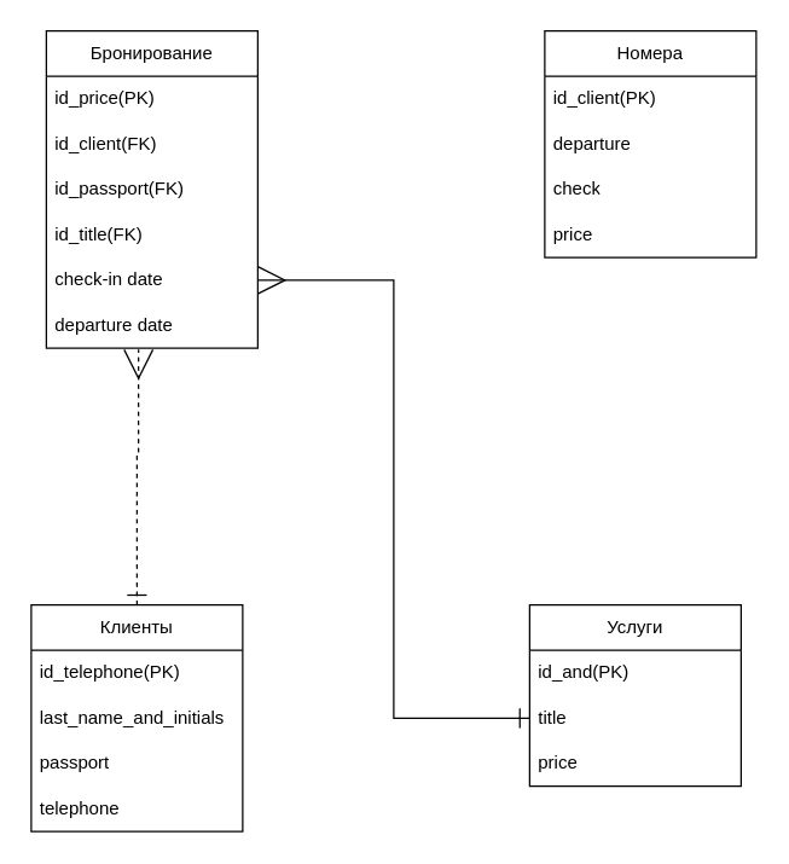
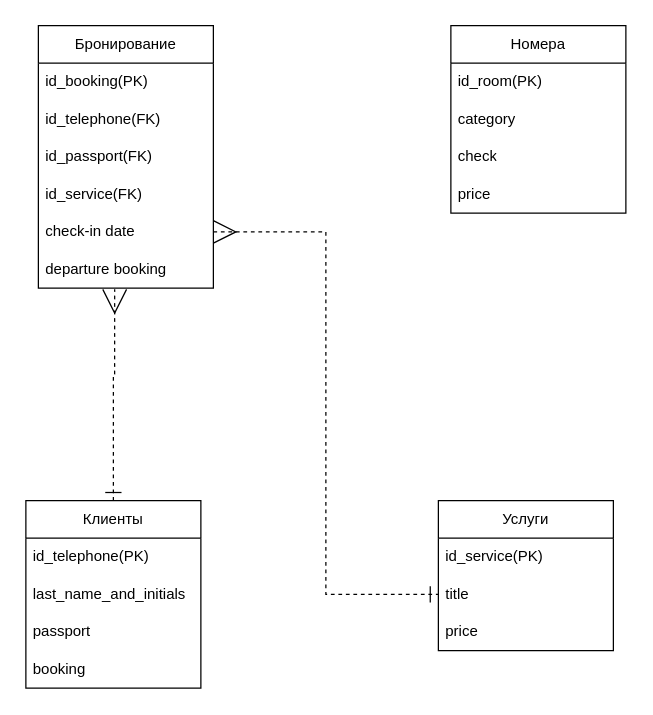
  <mxCell id="0" />
  <mxCell id="1" parent="0" />
  <mxCell id="2" value="Номера" style="swimlane;fontStyle=0;childLayout=stackLayout;horizontal=1;startSize=30;horizontalStack=0;resizeParent=1;resizeParentMax=0;resizeLast=0;collapsible=1;marginBottom=0;whiteSpace=wrap;html=1;" parent="1" vertex="1"><mxGeometry x="360" y="20" width="140" height="150" as="geometry" /></mxCell>
- <mxCell id="3" value="id_client(PK)" style="text;strokeColor=none;fillColor=none;align=left;verticalAlign=middle;spacingLeft=4;spacingRight=4;overflow=hidden;points=[[0,0.5],[1,0.5]];portConstraint=eastwest;rotatable=0;whiteSpace=wrap;html=1;" parent="2" vertex="1"><mxGeometry y="30" width="140" height="30" as="geometry" /></mxCell>
- <mxCell id="4" value="departure" style="text;strokeColor=none;fillColor=none;align=left;verticalAlign=middle;spacingLeft=4;spacingRight=4;overflow=hidden;points=[[0,0.5],[1,0.5]];portConstraint=eastwest;rotatable=0;whiteSpace=wrap;html=1;" parent="2" vertex="1"><mxGeometry y="60" width="140" height="30" as="geometry" /></mxCell>
+ <mxCell id="3" value="id_room(PK)" style="text;strokeColor=none;fillColor=none;align=left;verticalAlign=middle;spacingLeft=4;spacingRight=4;overflow=hidden;points=[[0,0.5],[1,0.5]];portConstraint=eastwest;rotatable=0;whiteSpace=wrap;html=1;" parent="2" vertex="1"><mxGeometry y="30" width="140" height="30" as="geometry" /></mxCell>
+ <mxCell id="4" value="category" style="text;strokeColor=none;fillColor=none;align=left;verticalAlign=middle;spacingLeft=4;spacingRight=4;overflow=hidden;points=[[0,0.5],[1,0.5]];portConstraint=eastwest;rotatable=0;whiteSpace=wrap;html=1;" parent="2" vertex="1"><mxGeometry y="60" width="140" height="30" as="geometry" /></mxCell>
  <mxCell id="5" value="сheck" style="text;strokeColor=none;fillColor=none;align=left;verticalAlign=middle;spacingLeft=4;spacingRight=4;overflow=hidden;points=[[0,0.5],[1,0.5]];portConstraint=eastwest;rotatable=0;whiteSpace=wrap;html=1;" parent="2" vertex="1"><mxGeometry y="90" width="140" height="30" as="geometry" /></mxCell>
  <mxCell id="6" value="price" style="text;strokeColor=none;fillColor=none;align=left;verticalAlign=middle;spacingLeft=4;spacingRight=4;overflow=hidden;points=[[0,0.5],[1,0.5]];portConstraint=eastwest;rotatable=0;whiteSpace=wrap;html=1;" parent="2" vertex="1"><mxGeometry y="120" width="140" height="30" as="geometry" /></mxCell>
  <mxCell id="7" style="edgeStyle=orthogonalEdgeStyle;rounded=0;orthogonalLoop=1;jettySize=auto;html=1;exitX=0.5;exitY=0;exitDx=0;exitDy=0;endArrow=ERmany;endFill=0;endSize=17;entryX=0.436;entryY=1.033;entryDx=0;entryDy=0;entryPerimeter=0;startArrow=ERone;startFill=0;startSize=11;dashed=1;" parent="1" source="8" target="23" edge="1"><mxGeometry relative="1" as="geometry"><mxPoint x="90" y="200" as="targetPoint" /><mxPoint x="90" y="390" as="sourcePoint" /><Array as="points"><mxPoint x="90" y="300" /><mxPoint x="91" y="300" /></Array></mxGeometry></mxCell>
  <mxCell id="8" value="Клиенты" style="swimlane;fontStyle=0;childLayout=stackLayout;horizontal=1;startSize=30;horizontalStack=0;resizeParent=1;resizeParentMax=0;resizeLast=0;collapsible=1;marginBottom=0;whiteSpace=wrap;html=1;" parent="1" vertex="1"><mxGeometry x="20" y="400" width="140" height="150" as="geometry" /></mxCell>
  <mxCell id="9" value="id_telephone(PK)" style="text;strokeColor=none;fillColor=none;align=left;verticalAlign=middle;spacingLeft=4;spacingRight=4;overflow=hidden;points=[[0,0.5],[1,0.5]];portConstraint=eastwest;rotatable=0;whiteSpace=wrap;html=1;" parent="8" vertex="1"><mxGeometry y="30" width="140" height="30" as="geometry" /></mxCell>
  <mxCell id="10" value="last_name_and_initials" style="text;strokeColor=none;fillColor=none;align=left;verticalAlign=middle;spacingLeft=4;spacingRight=4;overflow=hidden;points=[[0,0.5],[1,0.5]];portConstraint=eastwest;rotatable=0;whiteSpace=wrap;html=1;" parent="8" vertex="1"><mxGeometry y="60" width="140" height="30" as="geometry" /></mxCell>
  <mxCell id="11" value="passport" style="text;strokeColor=none;fillColor=none;align=left;verticalAlign=middle;spacingLeft=4;spacingRight=4;overflow=hidden;points=[[0,0.5],[1,0.5]];portConstraint=eastwest;rotatable=0;whiteSpace=wrap;html=1;" parent="8" vertex="1"><mxGeometry y="90" width="140" height="30" as="geometry" /></mxCell>
- <mxCell id="12" value="telephone" style="text;strokeColor=none;fillColor=none;align=left;verticalAlign=middle;spacingLeft=4;spacingRight=4;overflow=hidden;points=[[0,0.5],[1,0.5]];portConstraint=eastwest;rotatable=0;whiteSpace=wrap;html=1;" parent="8" vertex="1"><mxGeometry y="120" width="140" height="30" as="geometry" /></mxCell>
+ <mxCell id="12" value="booking" style="text;strokeColor=none;fillColor=none;align=left;verticalAlign=middle;spacingLeft=4;spacingRight=4;overflow=hidden;points=[[0,0.5],[1,0.5]];portConstraint=eastwest;rotatable=0;whiteSpace=wrap;html=1;" parent="8" vertex="1"><mxGeometry y="120" width="140" height="30" as="geometry" /></mxCell>
  <mxCell id="13" value="Услуги" style="swimlane;fontStyle=0;childLayout=stackLayout;horizontal=1;startSize=30;horizontalStack=0;resizeParent=1;resizeParentMax=0;resizeLast=0;collapsible=1;marginBottom=0;whiteSpace=wrap;html=1;" parent="1" vertex="1"><mxGeometry x="350" y="400" width="140" height="120" as="geometry" /></mxCell>
- <mxCell id="14" value="id_and(PK)" style="text;strokeColor=none;fillColor=none;align=left;verticalAlign=middle;spacingLeft=4;spacingRight=4;overflow=hidden;points=[[0,0.5],[1,0.5]];portConstraint=eastwest;rotatable=0;whiteSpace=wrap;html=1;" parent="13" vertex="1"><mxGeometry y="30" width="140" height="30" as="geometry" /></mxCell>
+ <mxCell id="14" value="id_service(PK)" style="text;strokeColor=none;fillColor=none;align=left;verticalAlign=middle;spacingLeft=4;spacingRight=4;overflow=hidden;points=[[0,0.5],[1,0.5]];portConstraint=eastwest;rotatable=0;whiteSpace=wrap;html=1;" parent="13" vertex="1"><mxGeometry y="30" width="140" height="30" as="geometry" /></mxCell>
  <mxCell id="15" value="title" style="text;strokeColor=none;fillColor=none;align=left;verticalAlign=middle;spacingLeft=4;spacingRight=4;overflow=hidden;points=[[0,0.5],[1,0.5]];portConstraint=eastwest;rotatable=0;whiteSpace=wrap;html=1;" parent="13" vertex="1"><mxGeometry y="60" width="140" height="30" as="geometry" /></mxCell>
  <mxCell id="16" value="price" style="text;strokeColor=none;fillColor=none;align=left;verticalAlign=middle;spacingLeft=4;spacingRight=4;overflow=hidden;points=[[0,0.5],[1,0.5]];portConstraint=eastwest;rotatable=0;whiteSpace=wrap;html=1;" parent="13" vertex="1"><mxGeometry y="90" width="140" height="30" as="geometry" /></mxCell>
  <mxCell id="17" value="Бронирование" style="swimlane;fontStyle=0;childLayout=stackLayout;horizontal=1;startSize=30;horizontalStack=0;resizeParent=1;resizeParentMax=0;resizeLast=0;collapsible=1;marginBottom=0;whiteSpace=wrap;html=1;" parent="1" vertex="1"><mxGeometry x="30" y="20" width="140" height="210" as="geometry" /></mxCell>
- <mxCell id="18" value="id_price(PK)" style="text;strokeColor=none;fillColor=none;align=left;verticalAlign=middle;spacingLeft=4;spacingRight=4;overflow=hidden;points=[[0,0.5],[1,0.5]];portConstraint=eastwest;rotatable=0;whiteSpace=wrap;html=1;" parent="17" vertex="1"><mxGeometry y="30" width="140" height="30" as="geometry" /></mxCell>
- <mxCell id="19" value="id_client(FK)" style="text;strokeColor=none;fillColor=none;align=left;verticalAlign=middle;spacingLeft=4;spacingRight=4;overflow=hidden;points=[[0,0.5],[1,0.5]];portConstraint=eastwest;rotatable=0;whiteSpace=wrap;html=1;" parent="17" vertex="1"><mxGeometry y="60" width="140" height="30" as="geometry" /></mxCell>
+ <mxCell id="18" value="id_booking(PK)" style="text;strokeColor=none;fillColor=none;align=left;verticalAlign=middle;spacingLeft=4;spacingRight=4;overflow=hidden;points=[[0,0.5],[1,0.5]];portConstraint=eastwest;rotatable=0;whiteSpace=wrap;html=1;" parent="17" vertex="1"><mxGeometry y="30" width="140" height="30" as="geometry" /></mxCell>
+ <mxCell id="19" value="id_telephone(FK)" style="text;strokeColor=none;fillColor=none;align=left;verticalAlign=middle;spacingLeft=4;spacingRight=4;overflow=hidden;points=[[0,0.5],[1,0.5]];portConstraint=eastwest;rotatable=0;whiteSpace=wrap;html=1;" parent="17" vertex="1"><mxGeometry y="60" width="140" height="30" as="geometry" /></mxCell>
  <mxCell id="20" value="id_passport(FK)" style="text;strokeColor=none;fillColor=none;align=left;verticalAlign=middle;spacingLeft=4;spacingRight=4;overflow=hidden;points=[[0,0.5],[1,0.5]];portConstraint=eastwest;rotatable=0;whiteSpace=wrap;html=1;" parent="17" vertex="1"><mxGeometry y="90" width="140" height="30" as="geometry" /></mxCell>
- <mxCell id="21" value="id_title(FK)" style="text;strokeColor=none;fillColor=none;align=left;verticalAlign=middle;spacingLeft=4;spacingRight=4;overflow=hidden;points=[[0,0.5],[1,0.5]];portConstraint=eastwest;rotatable=0;whiteSpace=wrap;html=1;" parent="17" vertex="1"><mxGeometry y="120" width="140" height="30" as="geometry" /></mxCell>
+ <mxCell id="21" value="id_service(FK)" style="text;strokeColor=none;fillColor=none;align=left;verticalAlign=middle;spacingLeft=4;spacingRight=4;overflow=hidden;points=[[0,0.5],[1,0.5]];portConstraint=eastwest;rotatable=0;whiteSpace=wrap;html=1;" parent="17" vertex="1"><mxGeometry y="120" width="140" height="30" as="geometry" /></mxCell>
  <mxCell id="22" value="&lt;span style=&quot;white-space-collapse: preserve;&quot; data-src-align=&quot;5:6&quot; class=&quot;EzKURWReUAB5oZgtQNkl&quot;&gt;сheck&lt;/span&gt;&lt;span style=&quot;white-space-collapse: preserve;&quot;&gt;-in &lt;/span&gt;&lt;span style=&quot;white-space-collapse: preserve;&quot; data-src-align=&quot;0:4&quot; class=&quot;EzKURWReUAB5oZgtQNkl&quot;&gt;date&lt;/span&gt;" style="text;strokeColor=none;fillColor=none;align=left;verticalAlign=middle;spacingLeft=4;spacingRight=4;overflow=hidden;points=[[0,0.5],[1,0.5]];portConstraint=eastwest;rotatable=0;whiteSpace=wrap;html=1;" parent="17" vertex="1"><mxGeometry y="150" width="140" height="30" as="geometry" /></mxCell>
- <mxCell id="23" value="departure date" style="text;strokeColor=none;fillColor=none;align=left;verticalAlign=middle;spacingLeft=4;spacingRight=4;overflow=hidden;points=[[0,0.5],[1,0.5]];portConstraint=eastwest;rotatable=0;whiteSpace=wrap;html=1;" parent="17" vertex="1"><mxGeometry y="180" width="140" height="30" as="geometry" /></mxCell>
- <mxCell id="24" style="edgeStyle=orthogonalEdgeStyle;rounded=0;orthogonalLoop=1;jettySize=auto;html=1;exitX=1;exitY=0.5;exitDx=0;exitDy=0;entryX=0;entryY=0.5;entryDx=0;entryDy=0;endArrow=ERone;endFill=0;startArrow=ERmany;startFill=0;endSize=11;startSize=16;" parent="1" source="22" target="15" edge="1"><mxGeometry relative="1" as="geometry" /></mxCell>
+ <mxCell id="23" value="departure booking" style="text;strokeColor=none;fillColor=none;align=left;verticalAlign=middle;spacingLeft=4;spacingRight=4;overflow=hidden;points=[[0,0.5],[1,0.5]];portConstraint=eastwest;rotatable=0;whiteSpace=wrap;html=1;" parent="17" vertex="1"><mxGeometry y="180" width="140" height="30" as="geometry" /></mxCell>
+ <mxCell id="24" style="edgeStyle=orthogonalEdgeStyle;rounded=0;orthogonalLoop=1;jettySize=auto;html=1;exitX=1;exitY=0.5;exitDx=0;exitDy=0;entryX=0;entryY=0.5;entryDx=0;entryDy=0;endArrow=ERone;endFill=0;startArrow=ERmany;startFill=0;endSize=11;startSize=16;dashed=1;" parent="1" source="22" target="15" edge="1"><mxGeometry relative="1" as="geometry" /></mxCell>
